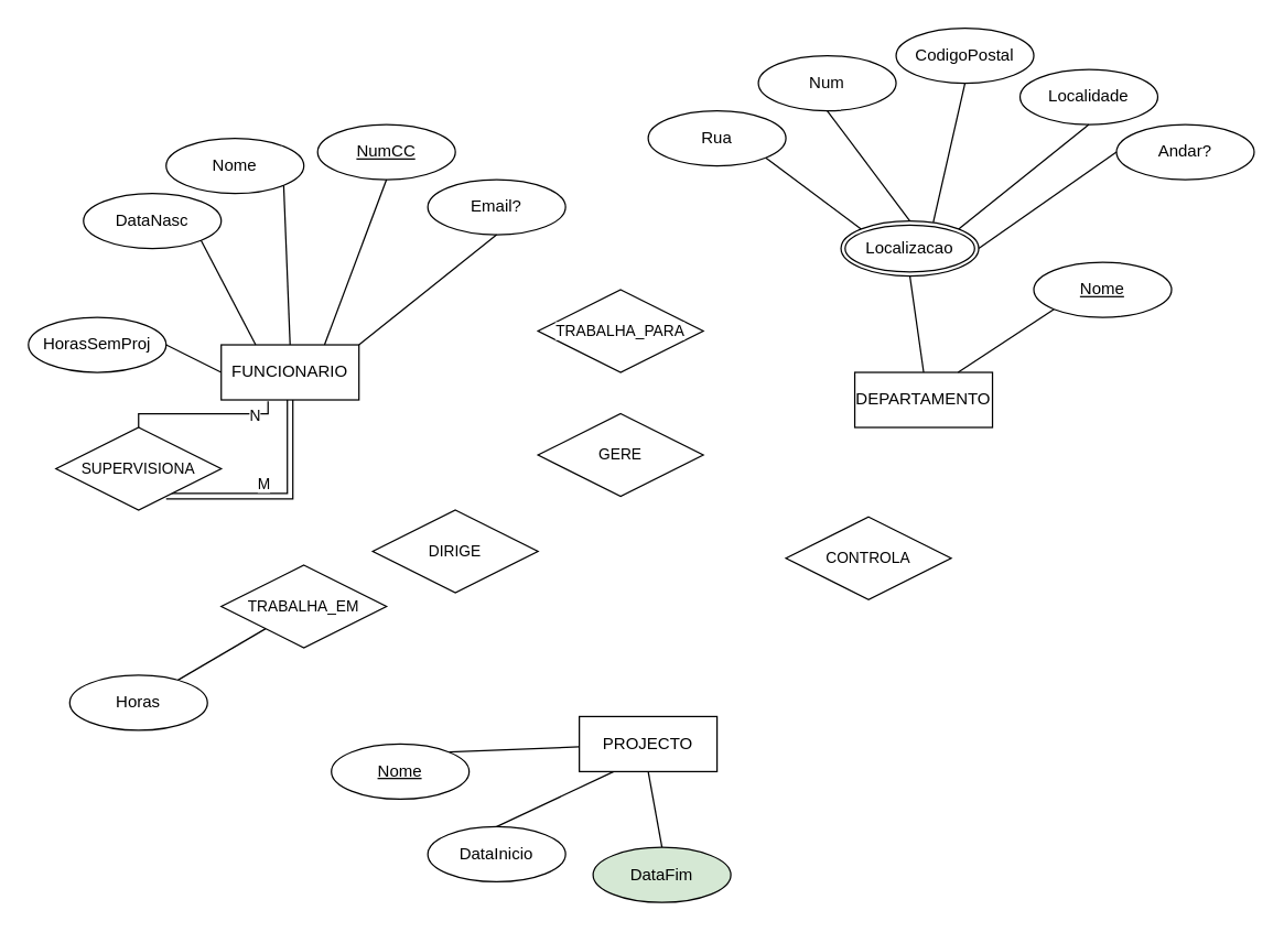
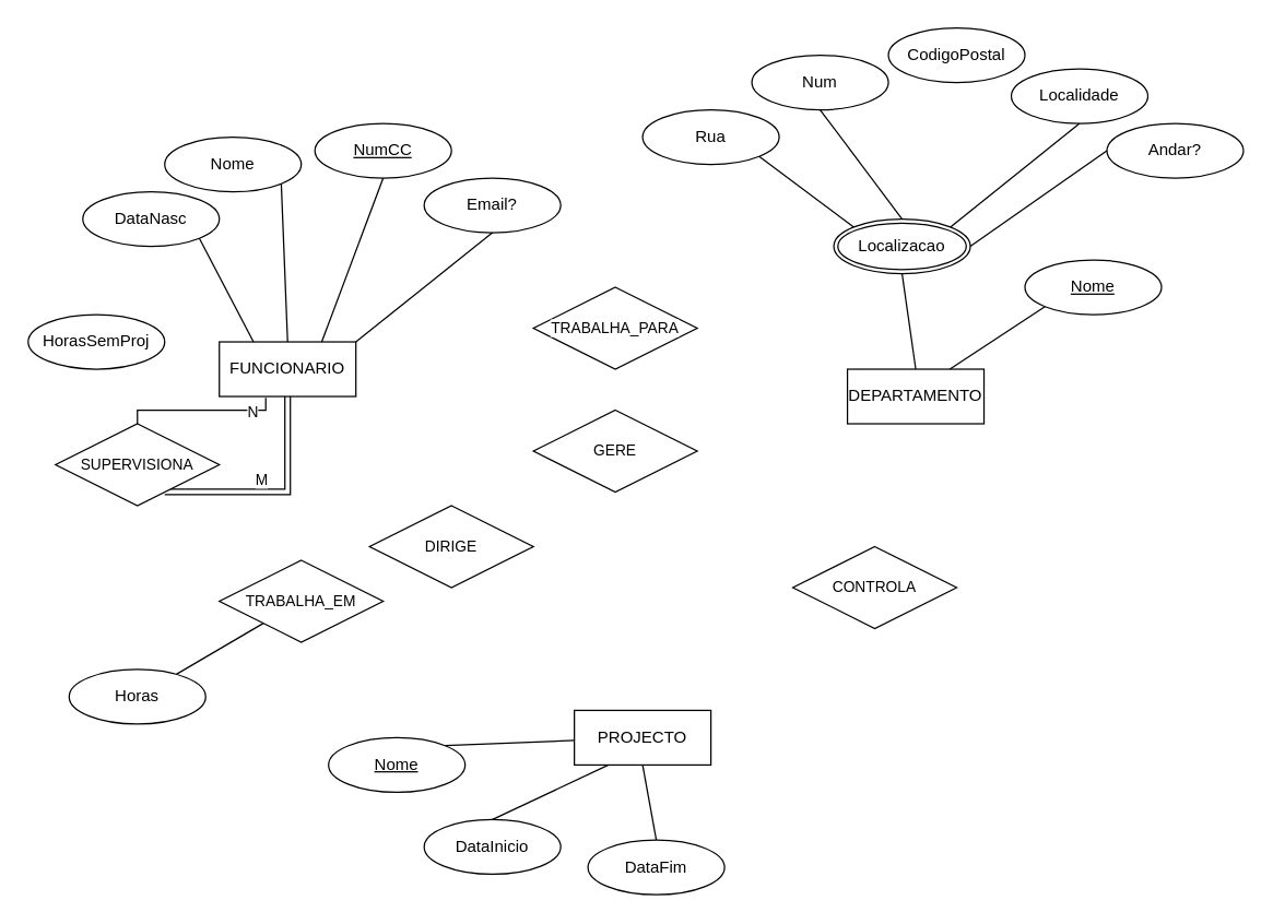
  <mxCell id="0" />
  <mxCell id="1" parent="0" />
  <mxCell id="2" style="rounded=0;orthogonalLoop=1;jettySize=auto;html=1;exitX=0.25;exitY=1;exitDx=0;exitDy=0;entryX=0.5;entryY=0;entryDx=0;entryDy=0;endArrow=none;endFill=0;" edge="1" parent="1" source="5" target="32"><mxGeometry relative="1" as="geometry" /></mxCell>
  <mxCell id="3" style="edgeStyle=none;shape=connector;rounded=0;orthogonalLoop=1;jettySize=auto;html=1;entryX=0.5;entryY=0;entryDx=0;entryDy=0;strokeColor=default;align=center;verticalAlign=middle;fontFamily=Helvetica;fontSize=11;fontColor=default;labelBackgroundColor=default;endArrow=none;endFill=0;exitX=0.5;exitY=1;exitDx=0;exitDy=0;" edge="1" parent="1" source="5" target="31"><mxGeometry relative="1" as="geometry" /></mxCell>
  <mxCell id="4" style="edgeStyle=none;shape=connector;rounded=0;orthogonalLoop=1;jettySize=auto;html=1;entryX=1;entryY=0;entryDx=0;entryDy=0;strokeColor=default;align=center;verticalAlign=middle;fontFamily=Helvetica;fontSize=11;fontColor=default;labelBackgroundColor=default;endArrow=none;endFill=0;" edge="1" parent="1" source="5" target="34"><mxGeometry relative="1" as="geometry" /></mxCell>
  <mxCell id="5" value="PROJECTO" style="whiteSpace=wrap;html=1;align=center;" parent="1" vertex="1"><mxGeometry x="420" y="520" width="100" height="40" as="geometry" /></mxCell>
  <mxCell id="6" value="DEPARTAMENTO" style="whiteSpace=wrap;html=1;align=center;" parent="1" vertex="1"><mxGeometry x="620" y="270" width="100" height="40" as="geometry" /></mxCell>
  <mxCell id="7" value="FUNCIONARIO" style="whiteSpace=wrap;html=1;align=center;" parent="1" vertex="1"><mxGeometry x="160" y="250" width="100" height="40" as="geometry" /></mxCell>
  <mxCell id="8" value="Email?" style="ellipse;whiteSpace=wrap;html=1;align=center;" parent="1" vertex="1"><mxGeometry x="310" y="130" width="100" height="40" as="geometry" /></mxCell>
  <mxCell id="9" value="DataNasc" style="ellipse;whiteSpace=wrap;html=1;align=center;" parent="1" vertex="1"><mxGeometry y="140" width="100" height="40" as="geometry" x="60" /></mxCell>
  <mxCell id="10" value="HorasSemProj" style="ellipse;whiteSpace=wrap;html=1;align=center;" parent="1" vertex="1"><mxGeometry x="20" y="230" width="100" height="40" as="geometry" /></mxCell>
  <mxCell id="11" value="Localizacao" style="ellipse;shape=doubleEllipse;margin=3;whiteSpace=wrap;html=1;align=center;" parent="1" vertex="1"><mxGeometry x="610" y="160" width="100" height="40" as="geometry" /></mxCell>
  <mxCell id="12" value="NumCC" style="ellipse;whiteSpace=wrap;html=1;align=center;fontStyle=4;" parent="1" vertex="1"><mxGeometry x="230" y="90" width="100" height="40" as="geometry" /></mxCell>
  <mxCell id="13" value="Rua" style="ellipse;whiteSpace=wrap;html=1;align=center;" vertex="1" parent="1"><mxGeometry x="470" y="80" width="100" height="40" as="geometry" /></mxCell>
  <mxCell id="14" value="Num" style="ellipse;whiteSpace=wrap;html=1;align=center;" vertex="1" parent="1"><mxGeometry x="550" y="40" width="100" height="40" as="geometry" /></mxCell>
  <mxCell id="15" value="CodigoPostal" style="ellipse;whiteSpace=wrap;html=1;align=center;" vertex="1" parent="1"><mxGeometry x="650" y="20" width="100" height="40" as="geometry" /></mxCell>
  <mxCell id="16" value="Localidade" style="ellipse;whiteSpace=wrap;html=1;align=center;" vertex="1" parent="1"><mxGeometry x="740" width="100" height="40" as="geometry" y="50" /></mxCell>
  <mxCell id="17" value="Andar?" style="ellipse;whiteSpace=wrap;html=1;align=center;" vertex="1" parent="1"><mxGeometry x="810" y="90" width="100" height="40" as="geometry" /></mxCell>
  <mxCell id="18" value="" style="endArrow=none;html=1;rounded=0;exitX=0.5;exitY=1;exitDx=0;exitDy=0;entryX=1;entryY=0;entryDx=0;entryDy=0;" edge="1" parent="1" source="8" target="7"><mxGeometry relative="1" as="geometry"><mxPoint x="390" y="370" as="sourcePoint" /><mxPoint x="550" y="370" as="targetPoint" /></mxGeometry></mxCell>
  <mxCell id="19" value="" style="endArrow=none;html=1;rounded=0;exitX=0.5;exitY=1;exitDx=0;exitDy=0;entryX=0.75;entryY=0;entryDx=0;entryDy=0;" edge="1" parent="1" source="12" target="7"><mxGeometry relative="1" as="geometry"><mxPoint x="200" y="180" as="sourcePoint" /><mxPoint x="215" y="310" as="targetPoint" /></mxGeometry></mxCell>
  <mxCell id="20" value="" style="endArrow=none;html=1;rounded=0;exitX=1;exitY=1;exitDx=0;exitDy=0;entryX=0.25;entryY=0;entryDx=0;entryDy=0;" edge="1" parent="1" source="9" target="7"><mxGeometry relative="1" as="geometry"><mxPoint x="160" y="210" as="sourcePoint" /><mxPoint x="175" y="340" as="targetPoint" /></mxGeometry></mxCell>
  <mxCell id="21" value="Nome" style="ellipse;whiteSpace=wrap;html=1;align=center;" vertex="1" parent="1"><mxGeometry x="120" y="100" width="100" height="40" as="geometry" /></mxCell>
  <mxCell id="22" value="" style="endArrow=none;html=1;rounded=0;exitX=1;exitY=1;exitDx=0;exitDy=0;entryX=0.5;entryY=0;entryDx=0;entryDy=0;" edge="1" parent="1" source="21" target="7"><mxGeometry relative="1" as="geometry"><mxPoint x="200" y="190" as="sourcePoint" /><mxPoint x="245" y="330" as="targetPoint" /></mxGeometry></mxCell>
- <mxCell id="23" value="" style="endArrow=none;html=1;rounded=0;exitX=1;exitY=0.5;exitDx=0;exitDy=0;entryX=0;entryY=0.5;entryDx=0;entryDy=0;" edge="1" parent="1" source="10" target="7"><mxGeometry relative="1" as="geometry"><mxPoint x="190" y="300" as="sourcePoint" /><mxPoint x="290" y="320" as="targetPoint" /></mxGeometry></mxCell>
  <mxCell id="24" value="" style="endArrow=none;html=1;rounded=0;exitX=1;exitY=1;exitDx=0;exitDy=0;entryX=0;entryY=0;entryDx=0;entryDy=0;" edge="1" parent="1" source="13" target="11"><mxGeometry relative="1" as="geometry"><mxPoint x="620" y="100" as="sourcePoint" /><mxPoint x="590" y="250" as="targetPoint" /></mxGeometry></mxCell>
  <mxCell id="25" value="" style="endArrow=none;html=1;rounded=0;exitX=0.5;exitY=1;exitDx=0;exitDy=0;entryX=0.5;entryY=0;entryDx=0;entryDy=0;" edge="1" parent="1" source="14" target="11"><mxGeometry relative="1" as="geometry"><mxPoint x="620" y="80" as="sourcePoint" /><mxPoint x="590" y="230" as="targetPoint" /></mxGeometry></mxCell>
- <mxCell id="26" value="" style="endArrow=none;html=1;rounded=0;exitX=0.5;exitY=1;exitDx=0;exitDy=0;entryX=0.67;entryY=0.025;entryDx=0;entryDy=0;entryPerimeter=0;" edge="1" parent="1" source="15" target="11"><mxGeometry relative="1" as="geometry"><mxPoint x="710" y="120" as="sourcePoint" /><mxPoint x="680" y="270" as="targetPoint" /></mxGeometry></mxCell>
  <mxCell id="27" value="" style="endArrow=none;html=1;rounded=0;exitX=0.5;exitY=1;exitDx=0;exitDy=0;entryX=1;entryY=0;entryDx=0;entryDy=0;" edge="1" parent="1" source="16" target="11"><mxGeometry relative="1" as="geometry"><mxPoint x="763" y="100" as="sourcePoint" /><mxPoint x="740" y="191" as="targetPoint" /></mxGeometry></mxCell>
  <mxCell id="28" value="" style="endArrow=none;html=1;rounded=0;exitX=0;exitY=0.5;exitDx=0;exitDy=0;entryX=1;entryY=0.5;entryDx=0;entryDy=0;" edge="1" parent="1" source="17" target="11"><mxGeometry relative="1" as="geometry"><mxPoint x="813" y="130" as="sourcePoint" /><mxPoint x="700" y="170" as="targetPoint" /></mxGeometry></mxCell>
  <mxCell id="29" value="" style="endArrow=none;html=1;rounded=0;exitX=0.5;exitY=1;exitDx=0;exitDy=0;entryX=0.5;entryY=0;entryDx=0;entryDy=0;" edge="1" parent="1" source="11" target="6"><mxGeometry relative="1" as="geometry"><mxPoint x="683" y="220" as="sourcePoint" /><mxPoint x="660" y="321" as="targetPoint" /></mxGeometry></mxCell>
  <mxCell id="30" value="" style="endArrow=none;html=1;rounded=0;exitX=0;exitY=1;exitDx=0;exitDy=0;entryX=0.75;entryY=0;entryDx=0;entryDy=0;" edge="1" parent="1" source="33" target="6"><mxGeometry relative="1" as="geometry"><mxPoint x="764.645" y="224.142" as="sourcePoint" /><mxPoint x="760" y="331" as="targetPoint" /></mxGeometry></mxCell>
- <mxCell id="31" value="DataFim" style="ellipse;whiteSpace=wrap;html=1;align=center;fillColor=#d5e8d4;" vertex="1" parent="1"><mxGeometry x="430" y="615" width="100" height="40" as="geometry" /></mxCell>
+ <mxCell id="31" value="DataFim" style="ellipse;whiteSpace=wrap;html=1;align=center;" vertex="1" parent="1"><mxGeometry x="430" y="615" width="100" height="40" as="geometry" /></mxCell>
  <mxCell id="32" value="DataInicio" style="ellipse;whiteSpace=wrap;html=1;align=center;" vertex="1" parent="1"><mxGeometry x="310" y="600" width="100" height="40" as="geometry" /></mxCell>
  <mxCell id="33" value="Nome" style="ellipse;whiteSpace=wrap;html=1;align=center;fontStyle=4;" vertex="1" parent="1"><mxGeometry x="750" y="190" width="100" height="40" as="geometry" /></mxCell>
  <mxCell id="34" value="Nome" style="ellipse;whiteSpace=wrap;html=1;align=center;fontStyle=4;" vertex="1" parent="1"><mxGeometry x="240" y="540" width="100" height="40" as="geometry" /></mxCell>
  <mxCell id="35" style="edgeStyle=orthogonalEdgeStyle;shape=link;rounded=0;orthogonalLoop=1;jettySize=auto;html=1;entryX=0.5;entryY=1;entryDx=0;entryDy=0;strokeColor=default;align=center;verticalAlign=middle;fontFamily=Helvetica;fontSize=11;fontColor=default;labelBackgroundColor=default;endArrow=none;endFill=0;" edge="1" parent="1" source="37" target="7"><mxGeometry relative="1" as="geometry"><Array as="points"><mxPoint x="210" y="360" /></Array></mxGeometry></mxCell>
  <mxCell id="36" value="M" style="edgeLabel;html=1;align=center;verticalAlign=middle;resizable=0;points=[];fontFamily=Helvetica;fontSize=11;fontColor=default;labelBackgroundColor=default;" vertex="1" connectable="0" parent="35"><mxGeometry x="0.312" y="6" relative="1" as="geometry"><mxPoint x="-14" y="5" as="offset" /></mxGeometry></mxCell>
  <mxCell id="37" value="SUPERVISIONA" style="shape=rhombus;perimeter=rhombusPerimeter;whiteSpace=wrap;html=1;align=center;fontFamily=Helvetica;fontSize=11;fontColor=default;labelBackgroundColor=default;" vertex="1" parent="1"><mxGeometry x="40" y="310" width="120" height="60" as="geometry" /></mxCell>
  <mxCell id="38" value="TRABALHA_PARA" style="shape=rhombus;perimeter=rhombusPerimeter;whiteSpace=wrap;html=1;align=center;fontFamily=Helvetica;fontSize=11;fontColor=default;labelBackgroundColor=default;" vertex="1" parent="1"><mxGeometry x="390" y="210" width="120" height="60" as="geometry" /></mxCell>
  <mxCell id="39" value="GERE" style="shape=rhombus;perimeter=rhombusPerimeter;whiteSpace=wrap;html=1;align=center;fontFamily=Helvetica;fontSize=11;fontColor=default;labelBackgroundColor=default;" vertex="1" parent="1"><mxGeometry x="390" y="300" width="120" height="60" as="geometry" /></mxCell>
- <mxCell id="40" value="CONTROLA" style="shape=rhombus;perimeter=rhombusPerimeter;whiteSpace=wrap;html=1;align=center;fontFamily=Helvetica;fontSize=11;fontColor=default;labelBackgroundColor=default;" vertex="1" parent="1"><mxGeometry x="570" y="375" width="120" height="60" as="geometry" /></mxCell>
+ <mxCell id="40" value="CONTROLA" style="shape=rhombus;perimeter=rhombusPerimeter;whiteSpace=wrap;html=1;align=center;fontFamily=Helvetica;fontSize=11;fontColor=default;labelBackgroundColor=default;" vertex="1" parent="1"><mxGeometry x="580" y="400" width="120" height="60" as="geometry" /></mxCell>
  <mxCell id="41" value="DIRIGE" style="shape=rhombus;perimeter=rhombusPerimeter;whiteSpace=wrap;html=1;align=center;fontFamily=Helvetica;fontSize=11;fontColor=default;labelBackgroundColor=default;" vertex="1" parent="1"><mxGeometry x="270" y="370" width="120" height="60" as="geometry" /></mxCell>
  <mxCell id="42" value="TRABALHA_EM" style="shape=rhombus;perimeter=rhombusPerimeter;whiteSpace=wrap;html=1;align=center;fontFamily=Helvetica;fontSize=11;fontColor=default;labelBackgroundColor=default;" vertex="1" parent="1"><mxGeometry x="160" y="410" width="120" height="60" as="geometry" /></mxCell>
  <mxCell id="43" style="edgeStyle=none;shape=connector;rounded=0;orthogonalLoop=1;jettySize=auto;html=1;strokeColor=default;align=center;verticalAlign=middle;fontFamily=Helvetica;fontSize=11;fontColor=default;labelBackgroundColor=default;endArrow=none;endFill=0;" edge="1" parent="1" source="44" target="42"><mxGeometry relative="1" as="geometry" /></mxCell>
  <mxCell id="44" value="Horas" style="ellipse;whiteSpace=wrap;html=1;align=center;" vertex="1" parent="1"><mxGeometry x="50" y="490" width="100" height="40" as="geometry" /></mxCell>
  <mxCell id="45" value="" style="endArrow=none;html=1;rounded=0;strokeColor=default;align=center;verticalAlign=middle;fontFamily=Helvetica;fontSize=11;fontColor=default;labelBackgroundColor=default;exitX=0.5;exitY=0;exitDx=0;exitDy=0;entryX=0.34;entryY=1.025;entryDx=0;entryDy=0;entryPerimeter=0;edgeStyle=orthogonalEdgeStyle;" edge="1" parent="1" source="37" target="7"><mxGeometry relative="1" as="geometry"><mxPoint x="50" y="310" as="sourcePoint" /><mxPoint x="200" y="300" as="targetPoint" /></mxGeometry></mxCell>
  <mxCell id="46" value="N" style="resizable=0;html=1;whiteSpace=wrap;align=right;verticalAlign=bottom;fontFamily=Helvetica;fontSize=11;fontColor=default;labelBackgroundColor=default;" connectable="0" vertex="1" parent="45"><mxGeometry x="1" relative="1" as="geometry"><mxPoint x="-4" y="19" as="offset" /></mxGeometry></mxCell>
